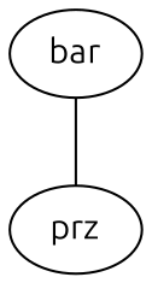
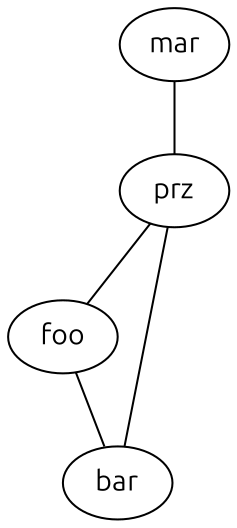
  graph {
    fontname=Ubuntu
    node [fontname=Ubuntu]
    edge [weight=10 fontname=Ubuntu]
+   mar
    prz
+   foo
    bar
+   mar -- prz [weight=3.14159]
+   prz -- foo [weight=2.71828]
+   foo -- bar
    bar -- prz
  }
